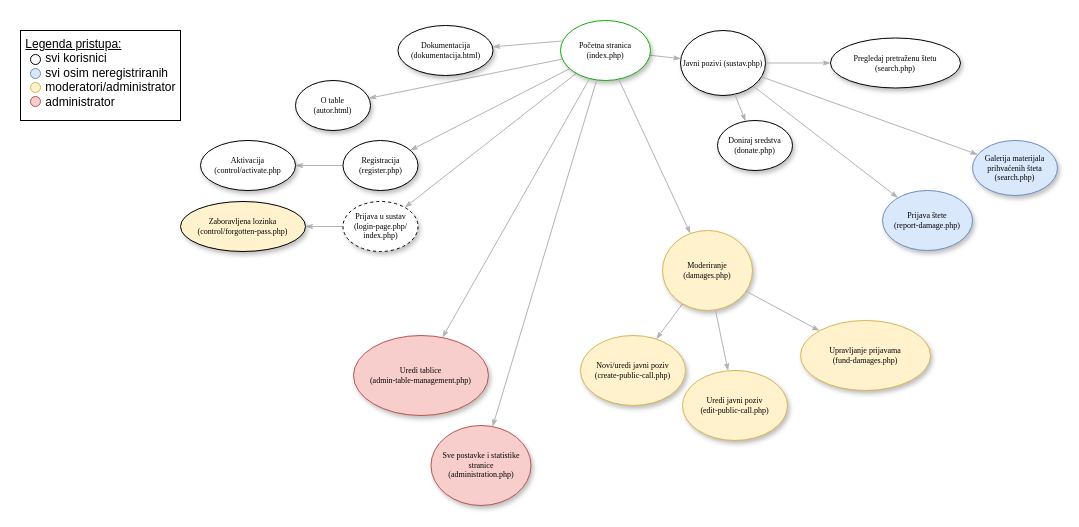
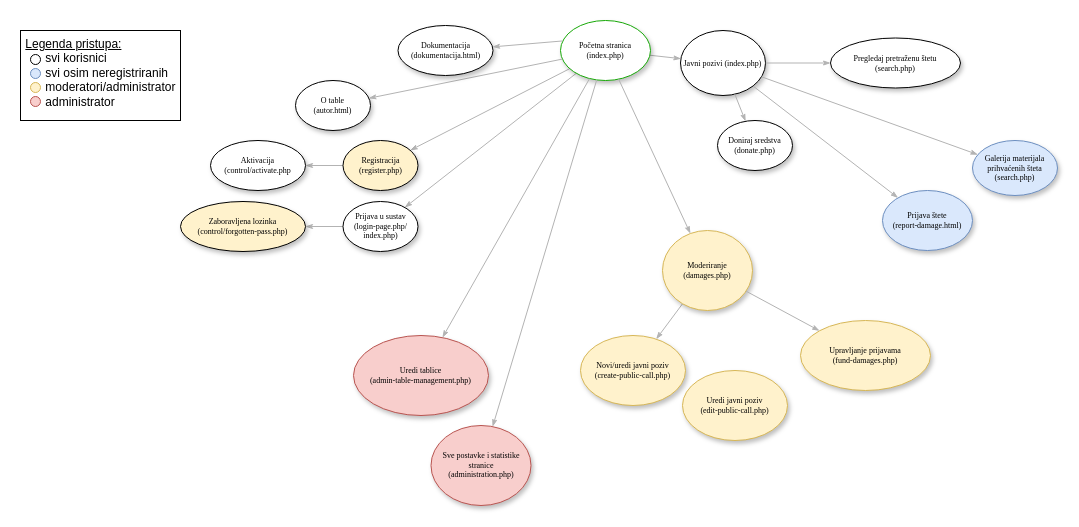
  <mxCell id="0" />
  <mxCell id="1" parent="0" />
  <mxCell id="2" style="edgeStyle=none;rounded=1;html=1;labelBackgroundColor=none;startArrow=none;startFill=0;startSize=5;endArrow=classicThin;endFill=1;endSize=5;jettySize=auto;orthogonalLoop=1;strokeColor=#B3B3B3;strokeWidth=1;fontFamily=Verdana;fontSize=8;" parent="1" source="5" target="7" edge="1"><mxGeometry relative="1" as="geometry"><mxPoint x="783.403" y="130.594" as="targetPoint" /></mxGeometry></mxCell>
  <mxCell id="3" value="" style="edgeStyle=none;rounded=1;html=1;labelBackgroundColor=none;startArrow=none;startFill=0;startSize=5;endArrow=classicThin;endFill=1;endSize=5;jettySize=auto;orthogonalLoop=1;strokeColor=#B3B3B3;strokeWidth=1;fontFamily=Verdana;fontSize=8;" parent="1" source="5" target="13" edge="1"><mxGeometry relative="1" as="geometry" /></mxCell>
  <mxCell id="4" value="" style="edgeStyle=none;rounded=1;html=1;labelBackgroundColor=none;startArrow=none;startFill=0;startSize=5;endArrow=classicThin;endFill=1;endSize=5;jettySize=auto;orthogonalLoop=1;strokeColor=#B3B3B3;strokeWidth=1;fontFamily=Verdana;fontSize=8;" parent="1" source="5" target="9" edge="1"><mxGeometry relative="1" as="geometry" /></mxCell>
  <mxCell id="5" value="Početna stranica&lt;br&gt;(index.php)" style="ellipse;whiteSpace=wrap;html=1;rounded=0;shadow=1;comic=0;labelBackgroundColor=none;strokeWidth=1;fontFamily=Verdana;fontSize=8;align=center;strokeColor=#17A807;" parent="1" vertex="1"><mxGeometry x="560" y="20" width="90" height="60" as="geometry" /></mxCell>
  <mxCell id="6" value="" style="edgeStyle=none;rounded=1;html=1;labelBackgroundColor=none;startArrow=none;startFill=0;startSize=5;endArrow=classicThin;endFill=1;endSize=5;jettySize=auto;orthogonalLoop=1;strokeColor=#B3B3B3;strokeWidth=1;fontFamily=Verdana;fontSize=8;" parent="1" source="7" target="12" edge="1"><mxGeometry relative="1" as="geometry" /></mxCell>
- <mxCell id="7" value="&lt;span style=&quot;font-size: 8px&quot;&gt;Prijava u sustav&lt;br&gt;&lt;/span&gt;&lt;div&gt;&lt;span style=&quot;font-size: 8px&quot;&gt;(login-page.php/&lt;/span&gt;&lt;/div&gt;&lt;div&gt;&lt;span style=&quot;font-size: 8px&quot;&gt;index.php)&lt;/span&gt;&lt;/div&gt;&lt;div&gt;&lt;span style=&quot;font-size: 8px&quot;&gt;&lt;/span&gt;&lt;/div&gt;" style="ellipse;whiteSpace=wrap;html=1;rounded=0;shadow=1;comic=0;labelBackgroundColor=none;strokeWidth=1;fontFamily=Verdana;fontSize=8;align=center;dashed=1;" parent="1" vertex="1"><mxGeometry x="342.5" y="201" width="75" height="50" as="geometry" /></mxCell>
+ <mxCell id="7" value="&lt;span style=&quot;font-size: 8px&quot;&gt;Prijava u sustav&lt;br&gt;&lt;/span&gt;&lt;div&gt;&lt;span style=&quot;font-size: 8px&quot;&gt;(login-page.php/&lt;/span&gt;&lt;/div&gt;&lt;div&gt;&lt;span style=&quot;font-size: 8px&quot;&gt;index.php)&lt;/span&gt;&lt;/div&gt;&lt;div&gt;&lt;span style=&quot;font-size: 8px&quot;&gt;&lt;/span&gt;&lt;/div&gt;" style="ellipse;whiteSpace=wrap;html=1;rounded=0;shadow=1;comic=0;labelBackgroundColor=none;strokeWidth=1;fontFamily=Verdana;fontSize=8;align=center;" parent="1" vertex="1"><mxGeometry x="342.5" y="201" width="75" height="50" as="geometry" /></mxCell>
  <mxCell id="8" value="" style="edgeStyle=none;rounded=1;html=1;labelBackgroundColor=none;startArrow=none;startFill=0;startSize=5;endArrow=classicThin;endFill=1;endSize=5;jettySize=auto;orthogonalLoop=1;strokeColor=#B3B3B3;strokeWidth=1;fontFamily=Verdana;fontSize=8;" parent="1" source="9" target="10" edge="1"><mxGeometry relative="1" as="geometry" /></mxCell>
- <mxCell id="9" value="&lt;span style=&quot;font-size: 8px&quot;&gt;Registracija&lt;br&gt;(register.php)&lt;br&gt;&lt;/span&gt;" style="ellipse;whiteSpace=wrap;html=1;rounded=0;shadow=1;comic=0;labelBackgroundColor=none;strokeWidth=1;fontFamily=Verdana;fontSize=8;align=center;" parent="1" vertex="1"><mxGeometry x="342.5" y="140" width="75" height="50" as="geometry" /></mxCell>
- <mxCell id="10" value="&lt;span style=&quot;font-size: 8px&quot;&gt;Aktivacija&lt;br&gt;(control/activate.php&lt;br&gt;&lt;/span&gt;" style="ellipse;whiteSpace=wrap;html=1;rounded=0;shadow=1;comic=0;labelBackgroundColor=none;strokeWidth=1;fontFamily=Verdana;fontSize=8;align=center;" parent="1" vertex="1"><mxGeometry x="200" y="140" width="95" height="50" as="geometry" /></mxCell>
- <mxCell id="11" value="&lt;span style=&quot;font-size: 8px&quot;&gt;Prijava štete&lt;br&gt;(report-damage.php)&lt;br&gt;&lt;/span&gt;" style="ellipse;whiteSpace=wrap;html=1;rounded=0;shadow=1;comic=0;labelBackgroundColor=none;strokeWidth=1;fontFamily=Verdana;fontSize=8;align=center;fillColor=#dae8fc;strokeColor=#6c8ebf;gradientColor=none;" parent="1" vertex="1"><mxGeometry x="882" y="190" width="90" height="60" as="geometry" /></mxCell>
+ <mxCell id="9" value="&lt;span style=&quot;font-size: 8px&quot;&gt;Registracija&lt;br&gt;(register.php)&lt;br&gt;&lt;/span&gt;" style="ellipse;whiteSpace=wrap;html=1;rounded=0;shadow=1;comic=0;labelBackgroundColor=none;strokeWidth=1;fontFamily=Verdana;fontSize=8;align=center;fillColor=#fff2cc;" parent="1" vertex="1"><mxGeometry x="342.5" y="140" width="75" height="50" as="geometry" /></mxCell>
+ <mxCell id="10" value="&lt;span style=&quot;font-size: 8px&quot;&gt;Aktivacija&lt;br&gt;(control/activate.php&lt;br&gt;&lt;/span&gt;" style="ellipse;whiteSpace=wrap;html=1;rounded=0;shadow=1;comic=0;labelBackgroundColor=none;strokeWidth=1;fontFamily=Verdana;fontSize=8;align=center;" parent="1" vertex="1"><mxGeometry x="210" y="140" width="95" height="50" as="geometry" /></mxCell>
+ <mxCell id="11" value="&lt;span style=&quot;font-size: 8px&quot;&gt;Prijava štete&lt;br&gt;(report-damage.html)&lt;br&gt;&lt;/span&gt;" style="ellipse;whiteSpace=wrap;html=1;rounded=0;shadow=1;comic=0;labelBackgroundColor=none;strokeWidth=1;fontFamily=Verdana;fontSize=8;align=center;fillColor=#dae8fc;strokeColor=#6c8ebf;gradientColor=none;" parent="1" vertex="1"><mxGeometry x="882" y="190" width="90" height="60" as="geometry" /></mxCell>
  <mxCell id="12" value="&lt;span style=&quot;font-size: 8px&quot;&gt;Zaboravljena lozinka&lt;br&gt;(control/forgotten-pass.php)&lt;br&gt;&lt;/span&gt;" style="ellipse;whiteSpace=wrap;html=1;rounded=0;shadow=1;comic=0;labelBackgroundColor=none;strokeWidth=1;fontFamily=Verdana;fontSize=8;align=center;fillColor=#fff2cc;" parent="1" vertex="1"><mxGeometry x="180" y="201" width="125" height="50" as="geometry" /></mxCell>
- <mxCell id="13" value="Javni pozivi (sustav.php)" style="ellipse;whiteSpace=wrap;html=1;rounded=0;shadow=1;comic=0;labelBackgroundColor=none;strokeWidth=1;fontFamily=Verdana;fontSize=8;align=center;" parent="1" vertex="1"><mxGeometry x="680" y="30" width="85" height="65" as="geometry" /></mxCell>
+ <mxCell id="13" value="Javni pozivi (index.php)" style="ellipse;whiteSpace=wrap;html=1;rounded=0;shadow=1;comic=0;labelBackgroundColor=none;strokeWidth=1;fontFamily=Verdana;fontSize=8;align=center;" parent="1" vertex="1"><mxGeometry x="680" y="30" width="85" height="65" as="geometry" /></mxCell>
  <mxCell id="14" value="O table&lt;br&gt;(autor.html)" style="ellipse;whiteSpace=wrap;html=1;rounded=0;shadow=1;comic=0;labelBackgroundColor=none;strokeWidth=1;fontFamily=Verdana;fontSize=8;align=center;" parent="1" vertex="1"><mxGeometry x="295" y="80" width="75" height="50" as="geometry" /></mxCell>
  <mxCell id="15" value="" style="edgeStyle=none;rounded=1;html=1;labelBackgroundColor=none;startArrow=none;startFill=0;startSize=5;endArrow=classicThin;endFill=1;endSize=5;jettySize=auto;orthogonalLoop=1;strokeColor=#B3B3B3;strokeWidth=1;fontFamily=Verdana;fontSize=8;" parent="1" source="5" target="14" edge="1"><mxGeometry relative="1" as="geometry"><mxPoint x="576.97" y="102.038" as="sourcePoint" /><mxPoint x="399.13" y="177.57" as="targetPoint" /></mxGeometry></mxCell>
  <mxCell id="16" value="Pregledaj pretraženu štetu&lt;br&gt;(search.php)" style="ellipse;whiteSpace=wrap;html=1;rounded=0;shadow=1;comic=0;labelBackgroundColor=none;strokeWidth=1;fontFamily=Verdana;fontSize=8;align=center;" parent="1" vertex="1"><mxGeometry x="830" y="37.5" width="130" height="50" as="geometry" /></mxCell>
  <mxCell id="17" value="" style="edgeStyle=none;rounded=1;html=1;labelBackgroundColor=none;startArrow=none;startFill=0;startSize=5;endArrow=classicThin;endFill=1;endSize=5;jettySize=auto;orthogonalLoop=1;strokeColor=#B3B3B3;strokeWidth=1;fontFamily=Verdana;fontSize=8;" parent="1" source="13" target="16" edge="1"><mxGeometry relative="1" as="geometry"><mxPoint x="852.039" y="127.111" as="sourcePoint" /><mxPoint x="674.172" y="202.614" as="targetPoint" /></mxGeometry></mxCell>
  <mxCell id="18" value="Galerija materijala prihvaćenih šteta&lt;br&gt;(search.php)" style="ellipse;whiteSpace=wrap;html=1;rounded=0;shadow=1;comic=0;labelBackgroundColor=none;strokeWidth=1;fontFamily=Verdana;fontSize=8;align=center;fillColor=#dae8fc;strokeColor=#6c8ebf;" parent="1" vertex="1"><mxGeometry x="972" y="140" width="85" height="55" as="geometry" /></mxCell>
  <mxCell id="19" value="" style="edgeStyle=none;rounded=1;html=1;labelBackgroundColor=none;startArrow=none;startFill=0;startSize=5;endArrow=classicThin;endFill=1;endSize=5;jettySize=auto;orthogonalLoop=1;strokeColor=#B3B3B3;strokeWidth=1;fontFamily=Verdana;fontSize=8;" parent="1" source="13" target="18" edge="1"><mxGeometry relative="1" as="geometry"><mxPoint x="1055" y="221" as="sourcePoint" /><mxPoint x="809.982" y="332.706" as="targetPoint" /></mxGeometry></mxCell>
  <mxCell id="20" value="" style="edgeStyle=none;rounded=1;html=1;labelBackgroundColor=none;startArrow=none;startFill=0;startSize=5;endArrow=classicThin;endFill=1;endSize=5;jettySize=auto;orthogonalLoop=1;strokeColor=#B3B3B3;strokeWidth=1;fontFamily=Verdana;fontSize=8;" parent="1" source="25" target="21" edge="1"><mxGeometry relative="1" as="geometry"><mxPoint x="1464.497" y="211.002" as="sourcePoint" /><mxPoint x="1529.5" y="213" as="targetPoint" /></mxGeometry></mxCell>
  <mxCell id="21" value="Novi/uredi javni poziv&lt;br&gt;(create-public-call.php)" style="ellipse;whiteSpace=wrap;html=1;rounded=0;shadow=1;comic=0;labelBackgroundColor=none;strokeWidth=1;fontFamily=Verdana;fontSize=8;align=center;fillColor=#fff2cc;strokeColor=#d6b656;" parent="1" vertex="1"><mxGeometry x="580" y="335" width="105" height="70" as="geometry" /></mxCell>
  <mxCell id="22" value="" style="edgeStyle=none;rounded=1;html=1;labelBackgroundColor=none;startArrow=none;startFill=0;startSize=5;endArrow=classicThin;endFill=1;endSize=5;jettySize=auto;orthogonalLoop=1;strokeColor=#B3B3B3;strokeWidth=1;fontFamily=Verdana;fontSize=8;" parent="1" source="5" target="25" edge="1"><mxGeometry relative="1" as="geometry"><mxPoint x="359.996" y="210.998" as="sourcePoint" /><mxPoint x="452.765" y="361.315" as="targetPoint" /></mxGeometry></mxCell>
  <mxCell id="23" value="Upravljanje prijavama&lt;br&gt;(fund-damages.php)" style="ellipse;whiteSpace=wrap;html=1;rounded=0;shadow=1;comic=0;labelBackgroundColor=none;strokeWidth=1;fontFamily=Verdana;fontSize=8;align=center;fillColor=#fff2cc;strokeColor=#d6b656;" parent="1" vertex="1"><mxGeometry x="800" y="320" width="130" height="70" as="geometry" /></mxCell>
  <mxCell id="24" value="" style="edgeStyle=none;rounded=1;html=1;labelBackgroundColor=none;startArrow=none;startFill=0;startSize=5;endArrow=classicThin;endFill=1;endSize=5;jettySize=auto;orthogonalLoop=1;strokeColor=#B3B3B3;strokeWidth=1;fontFamily=Verdana;fontSize=8;" parent="1" source="13" target="11" edge="1"><mxGeometry relative="1" as="geometry"><mxPoint x="758.14" y="137.971" as="sourcePoint" /><mxPoint x="869.503" y="217.668" as="targetPoint" /></mxGeometry></mxCell>
  <mxCell id="25" value="Moderiranje&lt;br&gt;(damages.php)" style="ellipse;whiteSpace=wrap;html=1;rounded=0;shadow=1;comic=0;labelBackgroundColor=none;strokeWidth=1;fontFamily=Verdana;fontSize=8;align=center;fillColor=#fff2cc;strokeColor=#d6b656;" parent="1" vertex="1"><mxGeometry x="662" y="230" width="90" height="80" as="geometry" /></mxCell>
  <mxCell id="26" value="" style="edgeStyle=none;rounded=1;html=1;labelBackgroundColor=none;startArrow=none;startFill=0;startSize=5;endArrow=classicThin;endFill=1;endSize=5;jettySize=auto;orthogonalLoop=1;strokeColor=#B3B3B3;strokeWidth=1;fontFamily=Verdana;fontSize=8;" parent="1" source="5" target="37" edge="1"><mxGeometry relative="1" as="geometry"><mxPoint x="661.787" y="325.004" as="sourcePoint" /><mxPoint x="508.396" y="228.389" as="targetPoint" /></mxGeometry></mxCell>
  <mxCell id="27" value="" style="edgeStyle=none;rounded=1;html=1;labelBackgroundColor=none;startArrow=none;startFill=0;startSize=5;endArrow=classicThin;endFill=1;endSize=5;jettySize=auto;orthogonalLoop=1;strokeColor=#B3B3B3;strokeWidth=1;fontFamily=Verdana;fontSize=8;" parent="1" source="25" target="23" edge="1"><mxGeometry relative="1" as="geometry"><mxPoint x="696.776" y="267.724" as="sourcePoint" /><mxPoint x="667.224" y="297.276" as="targetPoint" /></mxGeometry></mxCell>
  <mxCell id="28" value="&lt;div&gt;Uredi tablice&lt;/div&gt;&lt;div&gt;(admin-table-management.php)&lt;br&gt;&lt;/div&gt;" style="ellipse;whiteSpace=wrap;html=1;rounded=0;shadow=1;comic=0;labelBackgroundColor=none;strokeWidth=1;fontFamily=Verdana;fontSize=8;align=center;fillColor=#f8cecc;strokeColor=#b85450;" parent="1" vertex="1"><mxGeometry x="353" y="335" width="135" height="80" as="geometry" /></mxCell>
  <mxCell id="29" value="" style="group" parent="1" vertex="1" connectable="0"><mxGeometry x="20" y="30" width="160" height="90" as="geometry" /></mxCell>
  <mxCell id="30" value="&lt;font style=&quot;font-size: 12px&quot;&gt;&amp;nbsp;&lt;u&gt;Legenda pristupa:&lt;/u&gt;&lt;br&gt;&amp;nbsp; &amp;nbsp; &amp;nbsp; &amp;nbsp;svi korisnici&lt;br&gt;&amp;nbsp; &amp;nbsp; &amp;nbsp; &amp;nbsp;svi osim neregistriranih&lt;br&gt;&amp;nbsp; &amp;nbsp; &amp;nbsp; &amp;nbsp;moderatori/administrator&lt;br&gt;&amp;nbsp; &amp;nbsp; &amp;nbsp; &amp;nbsp;administrator&lt;br&gt;&amp;nbsp;&lt;br&gt;&lt;/font&gt;" style="whiteSpace=wrap;html=1;gradientColor=none;fontSize=12;align=left;verticalAlign=top;" parent="29" vertex="1"><mxGeometry width="160" height="90" as="geometry" /></mxCell>
  <mxCell id="31" value="" style="ellipse;whiteSpace=wrap;html=1;aspect=fixed;gradientColor=none;fontSize=12;" parent="29" vertex="1"><mxGeometry x="10" y="24" width="10" height="10" as="geometry" /></mxCell>
  <mxCell id="32" value="" style="ellipse;whiteSpace=wrap;html=1;aspect=fixed;fontSize=12;fillColor=#dae8fc;strokeColor=#6c8ebf;" parent="29" vertex="1"><mxGeometry x="10" y="38" width="10" height="10" as="geometry" /></mxCell>
  <mxCell id="33" value="" style="ellipse;whiteSpace=wrap;html=1;aspect=fixed;fontSize=12;fillColor=#fff2cc;strokeColor=#d6b656;" parent="29" vertex="1"><mxGeometry x="10" y="52" width="10" height="10" as="geometry" /></mxCell>
  <mxCell id="34" value="" style="ellipse;whiteSpace=wrap;html=1;aspect=fixed;fontSize=12;fillColor=#f8cecc;strokeColor=#b85450;" parent="29" vertex="1"><mxGeometry x="10" y="66" width="10" height="10" as="geometry" /></mxCell>
  <mxCell id="35" value="Doniraj sredstva&lt;br&gt;(donate.php)" style="ellipse;whiteSpace=wrap;html=1;rounded=0;shadow=1;comic=0;labelBackgroundColor=none;strokeWidth=1;fontFamily=Verdana;fontSize=8;align=center;" parent="1" vertex="1"><mxGeometry x="717" y="120" width="75" height="50" as="geometry" /></mxCell>
  <mxCell id="36" value="" style="edgeStyle=none;rounded=1;html=1;labelBackgroundColor=none;startArrow=none;startFill=0;startSize=5;endArrow=classicThin;endFill=1;endSize=5;jettySize=auto;orthogonalLoop=1;strokeColor=#B3B3B3;strokeWidth=1;fontFamily=Verdana;fontSize=8;" parent="1" source="13" target="35" edge="1"><mxGeometry relative="1" as="geometry"><mxPoint x="1105" y="82.21" as="sourcePoint" /><mxPoint x="1160" y="82.21" as="targetPoint" /></mxGeometry></mxCell>
  <mxCell id="37" value="Sve postavke i statistike stranice&lt;br&gt;(administration.php)" style="ellipse;whiteSpace=wrap;html=1;rounded=0;shadow=1;comic=0;labelBackgroundColor=none;strokeWidth=1;fontFamily=Verdana;fontSize=8;align=center;fillColor=#f8cecc;strokeColor=#b85450;" parent="1" vertex="1"><mxGeometry x="430.5" y="425" width="100" height="80" as="geometry" /></mxCell>
  <mxCell id="38" value="Dokumentacija&lt;br&gt;(dokumentacija.html)" style="ellipse;whiteSpace=wrap;html=1;rounded=0;shadow=1;comic=0;labelBackgroundColor=none;strokeWidth=1;fontFamily=Verdana;fontSize=8;align=center;" parent="1" vertex="1"><mxGeometry x="397.5" y="25" width="95" height="50" as="geometry" /></mxCell>
  <mxCell id="39" value="" style="edgeStyle=none;rounded=1;html=1;labelBackgroundColor=none;startArrow=none;startFill=0;startSize=5;endArrow=classicThin;endFill=1;endSize=5;jettySize=auto;orthogonalLoop=1;strokeColor=#B3B3B3;strokeWidth=1;fontFamily=Verdana;fontSize=8;exitX=0.023;exitY=0.341;exitDx=0;exitDy=0;exitPerimeter=0;" parent="1" source="5" target="38" edge="1"><mxGeometry relative="1" as="geometry"><mxPoint x="570.244" y="63.12" as="sourcePoint" /><mxPoint x="437.302" y="72.436" as="targetPoint" /></mxGeometry></mxCell>
  <mxCell id="40" value="Uredi javni poziv&lt;br&gt;(edit-public-call.php)" style="ellipse;whiteSpace=wrap;html=1;rounded=0;shadow=1;comic=0;labelBackgroundColor=none;strokeWidth=1;fontFamily=Verdana;fontSize=8;align=center;fillColor=#fff2cc;strokeColor=#d6b656;" parent="1" vertex="1"><mxGeometry x="682" y="370" width="105" height="70" as="geometry" /></mxCell>
- <mxCell id="41" value="" style="edgeStyle=none;rounded=1;html=1;labelBackgroundColor=none;startArrow=none;startFill=0;startSize=5;endArrow=classicThin;endFill=1;endSize=5;jettySize=auto;orthogonalLoop=1;strokeColor=#B3B3B3;strokeWidth=1;fontFamily=Verdana;fontSize=8;" parent="1" source="25" target="40" edge="1"><mxGeometry relative="1" as="geometry"><mxPoint x="802" y="370" as="sourcePoint" /><mxPoint x="916.965" y="394.402" as="targetPoint" /></mxGeometry></mxCell>
  <mxCell id="42" value="" style="edgeStyle=none;rounded=1;html=1;labelBackgroundColor=none;startArrow=none;startFill=0;startSize=5;endArrow=classicThin;endFill=1;endSize=5;jettySize=auto;orthogonalLoop=1;strokeColor=#B3B3B3;strokeWidth=1;fontFamily=Verdana;fontSize=8;" parent="1" source="5" target="28" edge="1"><mxGeometry relative="1" as="geometry"><mxPoint x="597" y="89.88" as="sourcePoint" /><mxPoint x="290" y="310" as="targetPoint" /></mxGeometry></mxCell>
